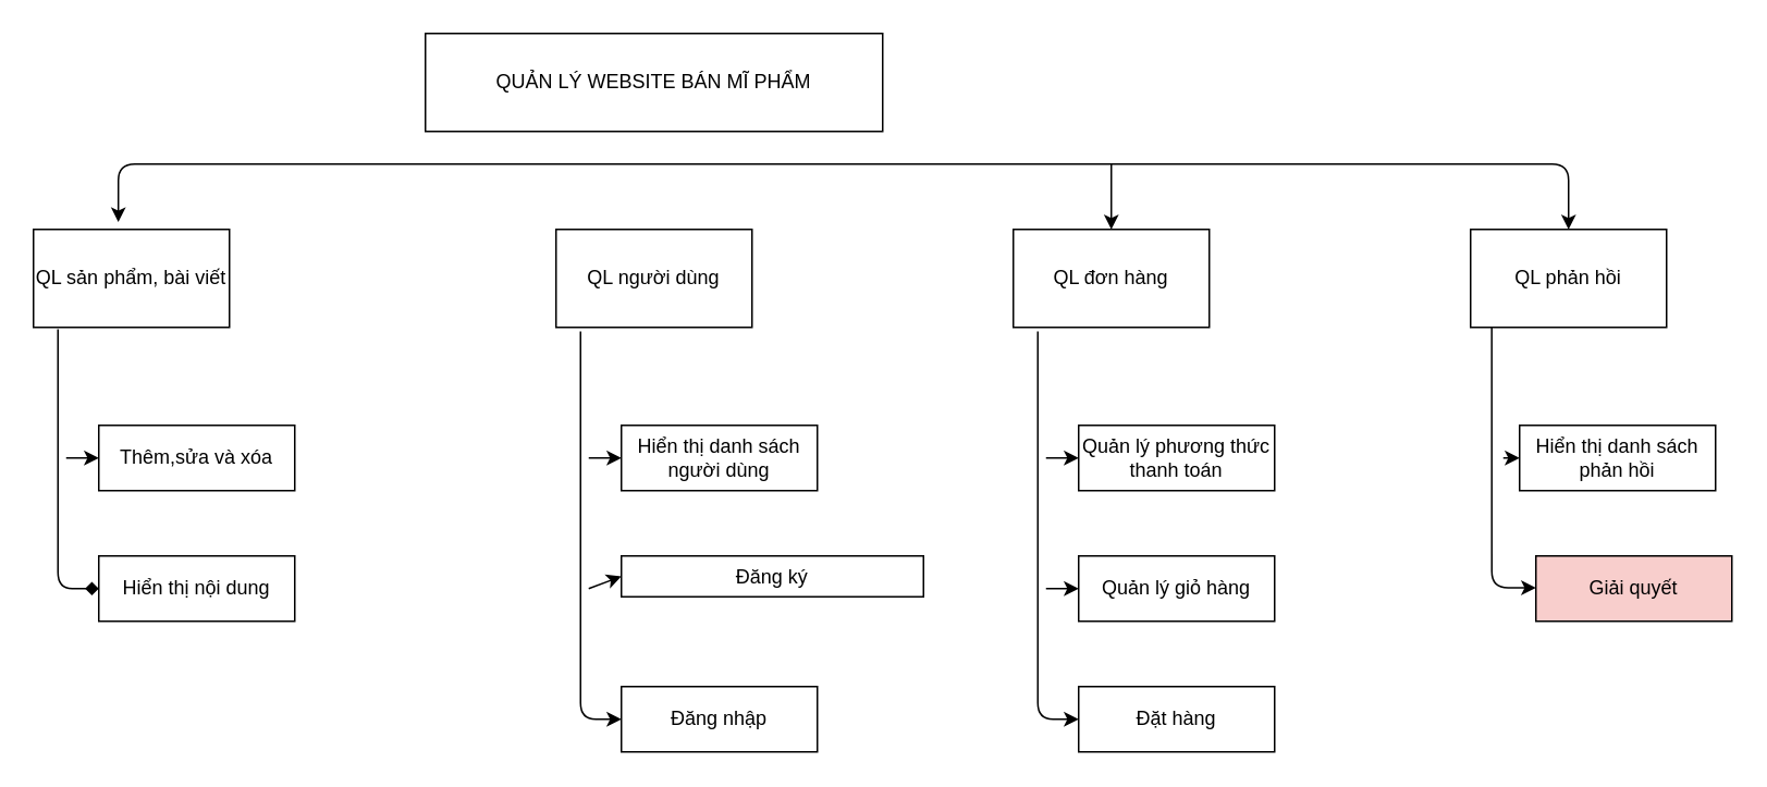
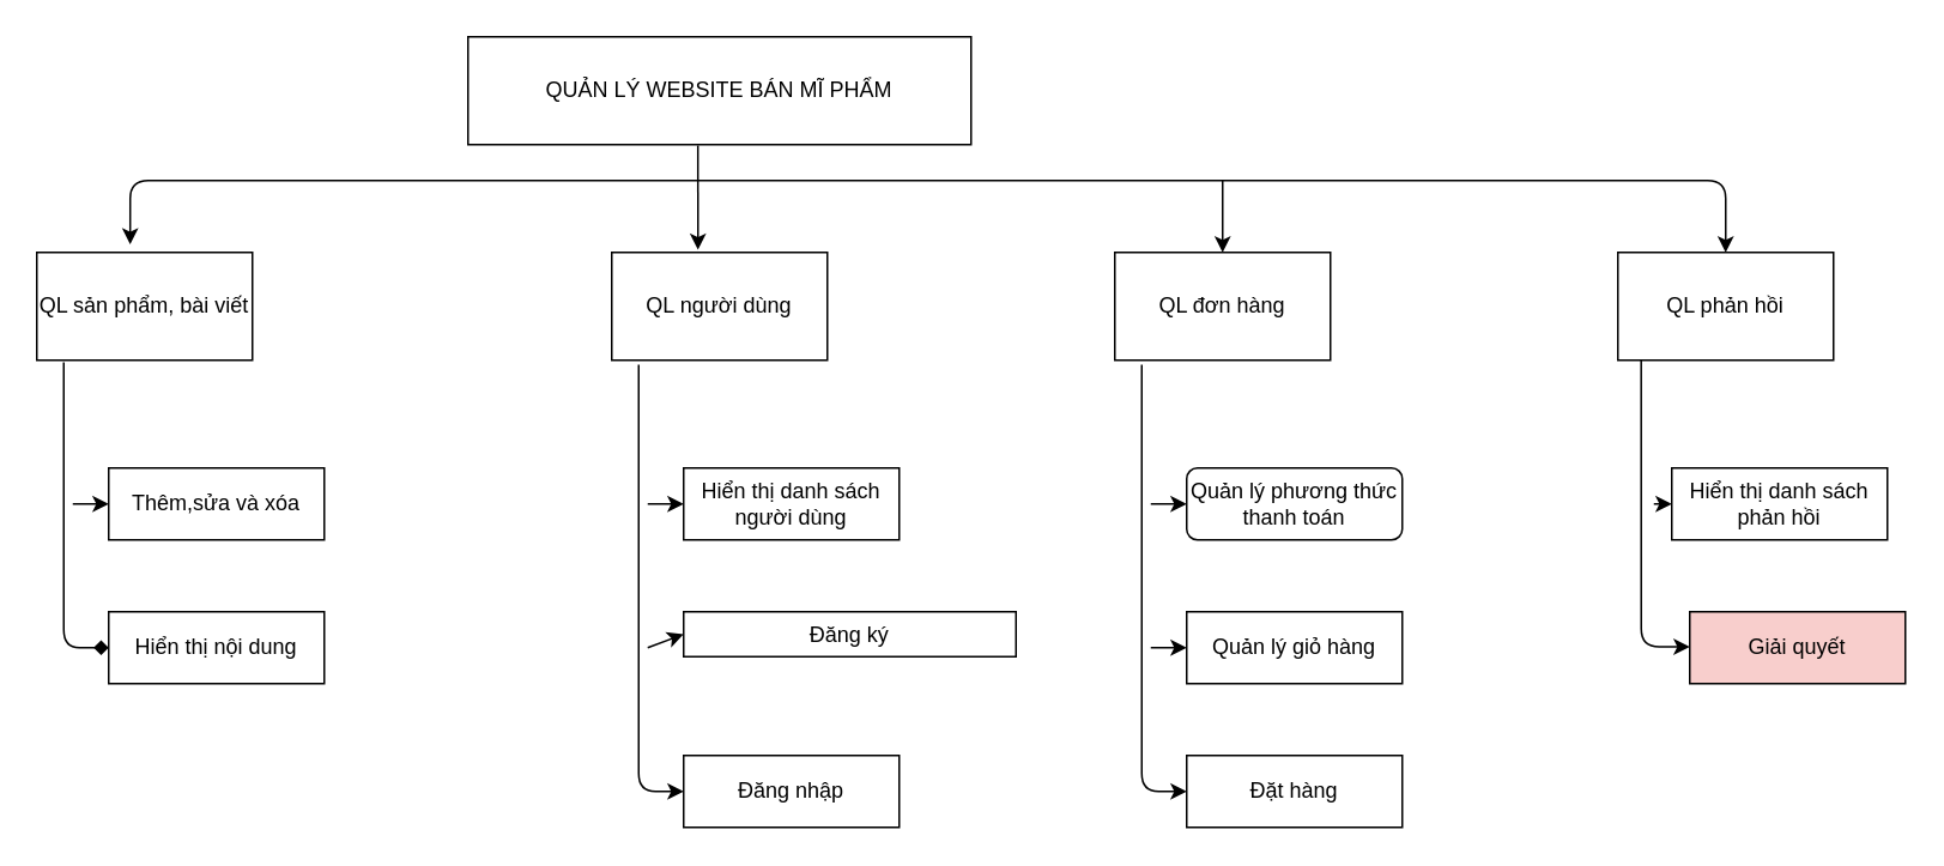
  <mxCell id="0" />
  <mxCell id="1" parent="0" />
  <mxCell id="2" value="QUẢN LÝ WEBSITE BÁN MĨ PHẨM" style="rounded=0;whiteSpace=wrap;html=1;" vertex="1" parent="1"><mxGeometry x="260" width="280" height="60" as="geometry" y="20" /></mxCell>
  <mxCell id="3" value="QL sản phẩm, bài viết" style="rounded=0;whiteSpace=wrap;html=1;" vertex="1" parent="1"><mxGeometry y="140" width="120" height="60" as="geometry" x="20" /></mxCell>
  <mxCell id="4" value="QL người dùng" style="rounded=0;whiteSpace=wrap;html=1;" vertex="1" parent="1"><mxGeometry x="340" y="140" width="120" height="60" as="geometry" /></mxCell>
  <mxCell id="5" value="QL đơn hàng" style="rounded=0;whiteSpace=wrap;html=1;" vertex="1" parent="1"><mxGeometry x="620" y="140" width="120" height="60" as="geometry" /></mxCell>
  <mxCell id="6" value="Thêm,sửa và xóa" style="rounded=0;whiteSpace=wrap;html=1;" vertex="1" parent="1"><mxGeometry x="60" y="260" width="120" height="40" as="geometry" /></mxCell>
  <mxCell id="7" value="Hiển thị nội dung" style="rounded=0;whiteSpace=wrap;html=1;" vertex="1" parent="1"><mxGeometry x="60" y="340" width="120" height="40" as="geometry" /></mxCell>
  <mxCell id="8" value="" style="endArrow=diamond;html=1;exitX=0.125;exitY=1.019;exitDx=0;exitDy=0;exitPerimeter=0;entryX=0;entryY=0.5;entryDx=0;entryDy=0;" edge="1" parent="1" source="3" target="7"><mxGeometry width="50" height="50" relative="1" as="geometry"><mxPoint x="90" y="80" as="sourcePoint" /><mxPoint x="140" y="30" as="targetPoint" /><Array as="points"><mxPoint x="35" y="360" /></Array></mxGeometry></mxCell>
  <mxCell id="9" value="" style="endArrow=classic;html=1;" edge="1" parent="1"><mxGeometry width="50" height="50" relative="1" as="geometry"><mxPoint x="40" y="280" as="sourcePoint" /><mxPoint x="60" y="280" as="targetPoint" /></mxGeometry></mxCell>
  <mxCell id="10" value="Hiển thị danh sách người dùng" style="rounded=0;whiteSpace=wrap;html=1;" vertex="1" parent="1"><mxGeometry x="380" y="260" width="120" height="40" as="geometry" /></mxCell>
  <mxCell id="11" value="Đăng ký" style="rounded=0;whiteSpace=wrap;html=1;" vertex="1" parent="1"><mxGeometry x="380" y="340" width="185" height="25" as="geometry" /></mxCell>
  <mxCell id="12" value="Đăng nhập" style="rounded=0;whiteSpace=wrap;html=1;" vertex="1" parent="1"><mxGeometry x="380" y="420" width="120" height="40" as="geometry" /></mxCell>
- <mxCell id="13" value="Quản lý phương thức thanh toán" style="rounded=0;whiteSpace=wrap;html=1;" vertex="1" parent="1"><mxGeometry x="660" y="260" width="120" height="40" as="geometry" /></mxCell>
+ <mxCell id="13" value="Quản lý phương thức thanh toán" style="whiteSpace=wrap;html=1;rounded=1;" vertex="1" parent="1"><mxGeometry x="660" y="260" width="120" height="40" as="geometry" /></mxCell>
  <mxCell id="14" value="Quản lý giỏ hàng" style="rounded=0;whiteSpace=wrap;html=1;" vertex="1" parent="1"><mxGeometry x="660" y="340" width="120" height="40" as="geometry" /></mxCell>
  <mxCell id="15" value="" style="endArrow=classic;html=1;exitX=0.125;exitY=1.042;exitDx=0;exitDy=0;exitPerimeter=0;" edge="1" parent="1" source="4"><mxGeometry width="50" height="50" relative="1" as="geometry"><mxPoint x="660" y="70" as="sourcePoint" /><mxPoint x="380" y="440" as="targetPoint" /><Array as="points"><mxPoint x="355" y="440" /></Array></mxGeometry></mxCell>
  <mxCell id="16" value="" style="endArrow=classic;html=1;entryX=0;entryY=0.5;entryDx=0;entryDy=0;" edge="1" parent="1" target="10"><mxGeometry width="50" height="50" relative="1" as="geometry"><mxPoint x="360" y="280" as="sourcePoint" /><mxPoint x="400" y="230" as="targetPoint" /></mxGeometry></mxCell>
  <mxCell id="17" value="" style="endArrow=classic;html=1;entryX=0;entryY=0.5;entryDx=0;entryDy=0;" edge="1" parent="1" target="11"><mxGeometry width="50" height="50" relative="1" as="geometry"><mxPoint x="360" y="360" as="sourcePoint" /><mxPoint x="580" y="120" as="targetPoint" /></mxGeometry></mxCell>
  <mxCell id="18" value="" style="endArrow=classic;html=1;entryX=0;entryY=0.5;entryDx=0;entryDy=0;" edge="1" parent="1" target="13"><mxGeometry width="50" height="50" relative="1" as="geometry"><mxPoint x="640" y="280" as="sourcePoint" /><mxPoint x="650" y="0" as="targetPoint" /></mxGeometry></mxCell>
+ <mxCell id="19" value="" style="endArrow=classic;html=1;exitX=0.457;exitY=1.008;exitDx=0;exitDy=0;exitPerimeter=0;entryX=0.4;entryY=-0.025;entryDx=0;entryDy=0;entryPerimeter=0;" edge="1" parent="1" source="2" target="4"><mxGeometry width="50" height="50" relative="1" as="geometry"><mxPoint x="610" y="60" as="sourcePoint" /><mxPoint x="660" y="10" as="targetPoint" /></mxGeometry></mxCell>
  <mxCell id="20" value="" style="endArrow=classic;startArrow=classic;html=1;exitX=0.433;exitY=-0.075;exitDx=0;exitDy=0;exitPerimeter=0;" edge="1" parent="1" source="3"><mxGeometry width="50" height="50" relative="1" as="geometry"><mxPoint x="660" y="40" as="sourcePoint" /><mxPoint x="960" y="140" as="targetPoint" /><Array as="points"><mxPoint x="72" y="100" /><mxPoint x="380" y="100" /><mxPoint x="960" y="100" /></Array></mxGeometry></mxCell>
  <mxCell id="21" value="QL phản hồi" style="rounded=0;whiteSpace=wrap;html=1;" vertex="1" parent="1"><mxGeometry x="900" y="140" width="120" height="60" as="geometry" /></mxCell>
  <mxCell id="22" value="Hiển thị danh sách phản hồi" style="rounded=0;whiteSpace=wrap;html=1;" vertex="1" parent="1"><mxGeometry x="930" y="260" width="120" height="40" as="geometry" /></mxCell>
  <mxCell id="23" value="Giải quyết" style="rounded=0;whiteSpace=wrap;html=1;fillColor=#f8cecc;" vertex="1" parent="1"><mxGeometry x="940" y="340" width="120" height="40" as="geometry" /></mxCell>
  <mxCell id="24" value="" style="endArrow=classic;html=1;entryX=0;entryY=0.5;entryDx=0;entryDy=0;" edge="1" parent="1" target="22"><mxGeometry width="50" height="50" relative="1" as="geometry"><mxPoint x="920" y="280" as="sourcePoint" /><mxPoint x="930" y="0" as="targetPoint" /></mxGeometry></mxCell>
  <mxCell id="25" value="" style="endArrow=classic;html=1;exitX=0.108;exitY=1.008;exitDx=0;exitDy=0;exitPerimeter=0;entryX=0;entryY=0.5;entryDx=0;entryDy=0;" edge="1" parent="1"><mxGeometry width="50" height="50" relative="1" as="geometry"><mxPoint x="912.96" y="199.98" as="sourcePoint" /><mxPoint x="940" y="359.5" as="targetPoint" /><Array as="points"><mxPoint x="913" y="359.5" /></Array></mxGeometry></mxCell>
  <mxCell id="26" value="" style="endArrow=classic;html=1;" edge="1" parent="1" target="5"><mxGeometry width="50" height="50" relative="1" as="geometry"><mxPoint x="680" y="100" as="sourcePoint" /><mxPoint x="830" y="140" as="targetPoint" /></mxGeometry></mxCell>
  <mxCell id="27" value="Đặt hàng" style="rounded=0;whiteSpace=wrap;html=1;" vertex="1" parent="1"><mxGeometry x="660" y="420" width="120" height="40" as="geometry" /></mxCell>
  <mxCell id="28" value="" style="endArrow=classic;html=1;exitX=0.125;exitY=1.042;exitDx=0;exitDy=0;exitPerimeter=0;" edge="1" parent="1"><mxGeometry width="50" height="50" relative="1" as="geometry"><mxPoint x="635" y="202.52" as="sourcePoint" /><mxPoint x="660" y="440" as="targetPoint" /><Array as="points"><mxPoint x="635" y="440" /></Array></mxGeometry></mxCell>
  <mxCell id="29" value="" style="endArrow=classic;html=1;entryX=0;entryY=0.5;entryDx=0;entryDy=0;" edge="1" parent="1"><mxGeometry width="50" height="50" relative="1" as="geometry"><mxPoint x="640" y="360" as="sourcePoint" /><mxPoint x="660" y="360" as="targetPoint" /></mxGeometry></mxCell>
